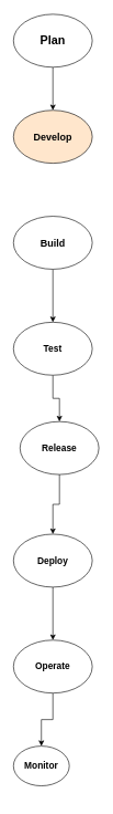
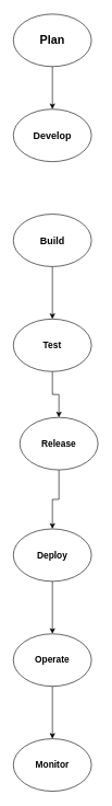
  <mxCell id="0" />
  <mxCell id="1" parent="0" />
  <mxCell id="2" value="" style="edgeStyle=orthogonalEdgeStyle;rounded=0;orthogonalLoop=1;jettySize=auto;html=1;" edge="1" parent="1" source="3" target="4"><mxGeometry relative="1" as="geometry" /></mxCell>
  <mxCell id="3" value="&lt;b&gt;&lt;font style=&quot;font-size: 18px;&quot;&gt;Plan&lt;/font&gt;&lt;/b&gt;" style="ellipse;whiteSpace=wrap;html=1;" vertex="1" parent="1"><mxGeometry x="20" y="20" width="120" height="80" as="geometry" /></mxCell>
- <mxCell id="4" value="&lt;b&gt;&lt;font style=&quot;font-size: 15px;&quot;&gt;Develop&lt;/font&gt;&lt;/b&gt;" style="ellipse;whiteSpace=wrap;html=1;fillColor=#ffe6cc;" vertex="1" parent="1"><mxGeometry x="20" y="165" width="120" height="80" as="geometry" /></mxCell>
+ <mxCell id="4" value="&lt;b&gt;&lt;font style=&quot;font-size: 15px;&quot;&gt;Develop&lt;/font&gt;&lt;/b&gt;" style="ellipse;whiteSpace=wrap;html=1;" vertex="1" parent="1"><mxGeometry x="20" y="165" width="120" height="80" as="geometry" /></mxCell>
  <mxCell id="5" value="" style="edgeStyle=orthogonalEdgeStyle;rounded=0;orthogonalLoop=1;jettySize=auto;html=1;" edge="1" parent="1" source="6" target="8"><mxGeometry relative="1" as="geometry" /></mxCell>
  <mxCell id="6" value="&lt;b&gt;&lt;font style=&quot;font-size: 15px;&quot;&gt;Build&lt;/font&gt;&lt;/b&gt;" style="ellipse;whiteSpace=wrap;html=1;" vertex="1" parent="1"><mxGeometry x="20" y="325" width="120" height="80" as="geometry" /></mxCell>
  <mxCell id="7" value="" style="edgeStyle=orthogonalEdgeStyle;rounded=0;orthogonalLoop=1;jettySize=auto;html=1;" edge="1" parent="1" source="8" target="10"><mxGeometry relative="1" as="geometry" /></mxCell>
  <mxCell id="8" value="&lt;b&gt;&lt;font style=&quot;font-size: 14px;&quot;&gt;Test&lt;/font&gt;&lt;/b&gt;" style="ellipse;whiteSpace=wrap;html=1;" vertex="1" parent="1"><mxGeometry x="20" y="485" width="120" height="80" as="geometry" /></mxCell>
  <mxCell id="9" value="" style="edgeStyle=orthogonalEdgeStyle;rounded=0;orthogonalLoop=1;jettySize=auto;html=1;" edge="1" parent="1" source="10" target="12"><mxGeometry relative="1" as="geometry" /></mxCell>
  <mxCell id="10" value="&lt;b&gt;&lt;font style=&quot;font-size: 14px;&quot;&gt;Release&lt;/font&gt;&lt;/b&gt;" style="ellipse;whiteSpace=wrap;html=1;" vertex="1" parent="1"><mxGeometry x="30" y="635" width="120" height="80" as="geometry" /></mxCell>
  <mxCell id="11" value="" style="edgeStyle=orthogonalEdgeStyle;rounded=0;orthogonalLoop=1;jettySize=auto;html=1;" edge="1" parent="1" source="12" target="14"><mxGeometry relative="1" as="geometry" /></mxCell>
  <mxCell id="12" value="&lt;b&gt;&lt;font style=&quot;font-size: 14px;&quot;&gt;Deploy&lt;/font&gt;&lt;/b&gt;" style="ellipse;whiteSpace=wrap;html=1;" vertex="1" parent="1"><mxGeometry x="20" y="805" width="120" height="80" as="geometry" /></mxCell>
  <mxCell id="13" value="" style="edgeStyle=orthogonalEdgeStyle;rounded=0;orthogonalLoop=1;jettySize=auto;html=1;" edge="1" parent="1" source="14" target="15"><mxGeometry relative="1" as="geometry" /></mxCell>
  <mxCell id="14" value="&lt;b&gt;&lt;font style=&quot;font-size: 14px;&quot;&gt;Operate&lt;/font&gt;&lt;/b&gt;" style="ellipse;whiteSpace=wrap;html=1;" vertex="1" parent="1"><mxGeometry x="20" y="965" width="120" height="80" as="geometry" /></mxCell>
- <mxCell id="15" value="&lt;b&gt;&lt;font style=&quot;font-size: 14px;&quot;&gt;Monitor&lt;/font&gt;&lt;/b&gt;" style="ellipse;whiteSpace=wrap;html=1;" vertex="1" parent="1"><mxGeometry x="20" y="1125" width="85" height="60" as="geometry" /></mxCell>
+ <mxCell id="15" value="&lt;b&gt;&lt;font style=&quot;font-size: 14px;&quot;&gt;Monitor&lt;/font&gt;&lt;/b&gt;" style="ellipse;whiteSpace=wrap;html=1;" vertex="1" parent="1"><mxGeometry x="20" y="1125" width="120" height="80" as="geometry" /></mxCell>
